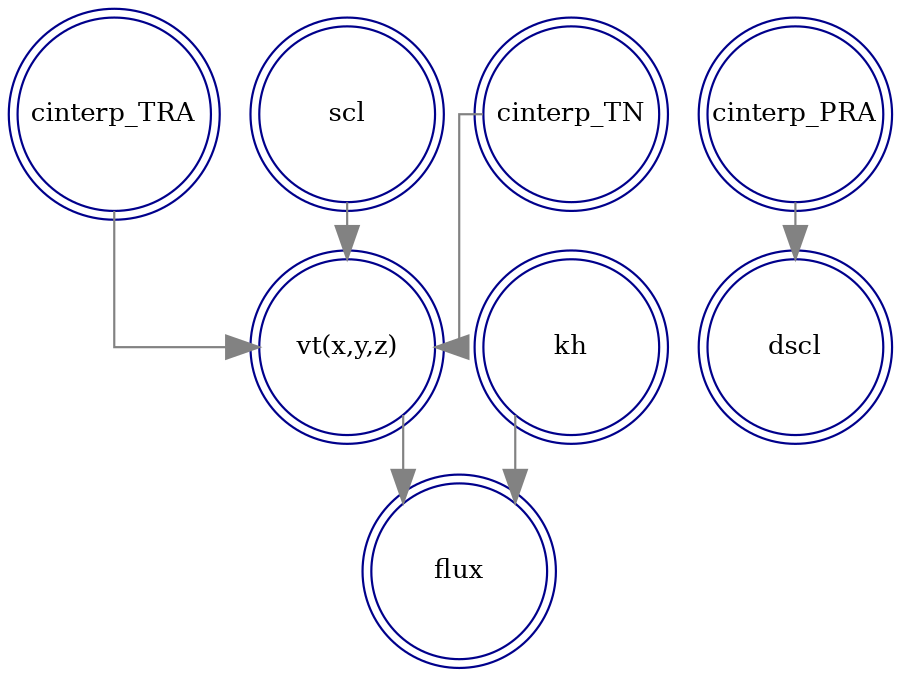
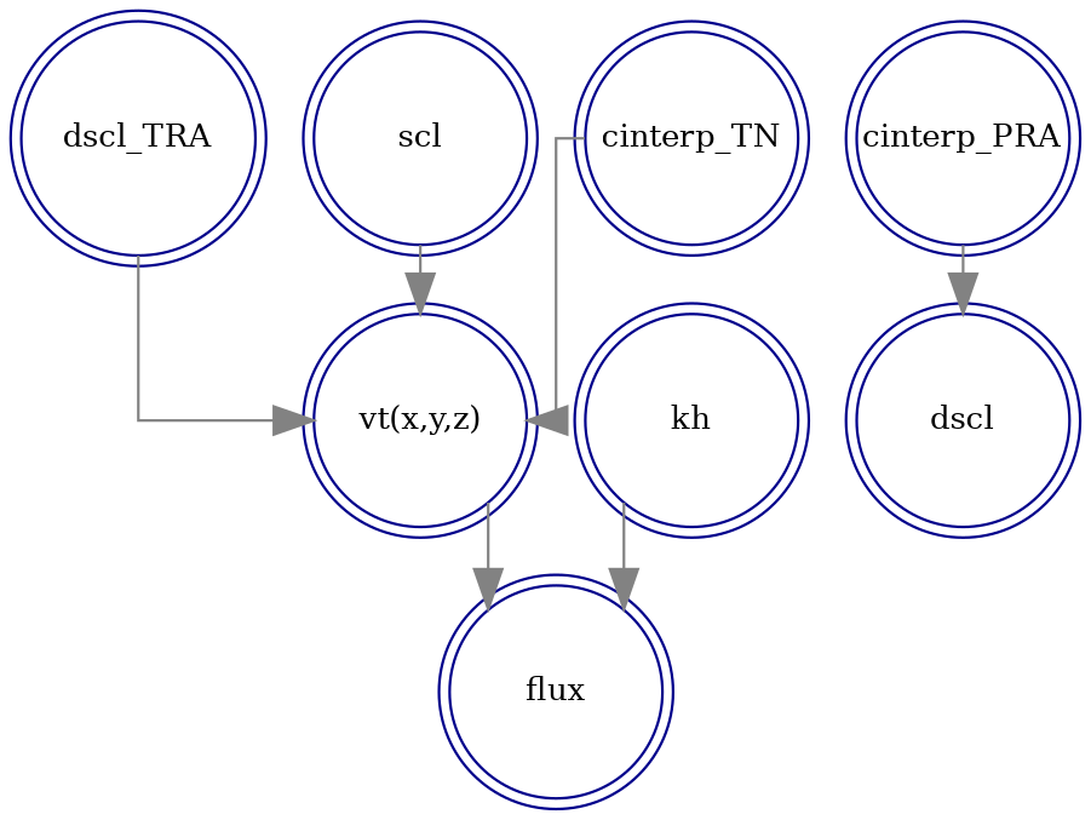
  digraph {
    color=none
    nodesep=0.3
    ranksep=0.3
    shape=plaintext
    splines=ortho
    node [color=blue4 fixedsize=true fontcolor=black fontsize=12 margin="0.0,0.0" shape=doublecircle]
    edge [arrowsize=1.5 color=grey51 weight=1.2]
-   cinterp_TRA [width=1.0]
+   cinterp_TRA [width=1.0 label=dscl_TRA]
    "vt(x,y,z)" [width=1.0]
    flux [width=1.0]
    scl [width=1.0]
    cinterp_TN [width=1.0]
    kh [width=1.0]
    dscl [width=1.0]
    cinterp_PRA [width=1.0]
    cinterp_TRA -> "vt(x,y,z)"
    "vt(x,y,z)" -> flux
    scl -> "vt(x,y,z)"
    cinterp_TN -> "vt(x,y,z)"
    kh -> flux
    cinterp_PRA -> dscl
  }
